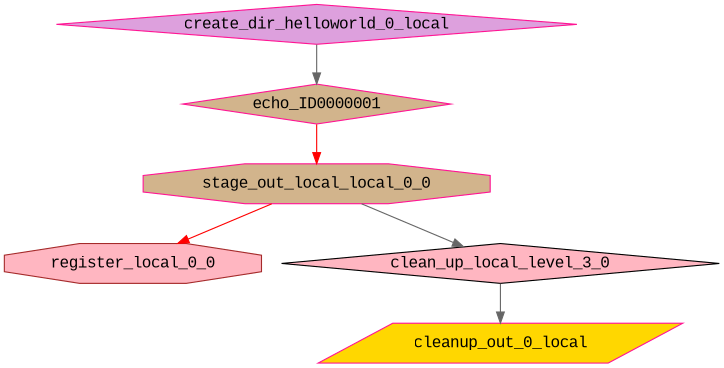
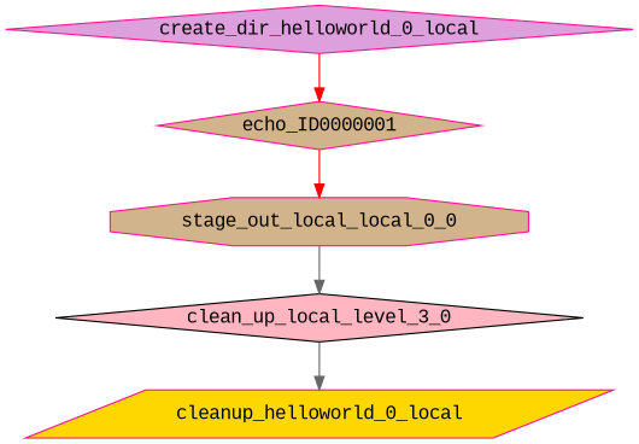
  digraph {
    fontname="Liberation Mono"
    node [color=deeppink fillcolor=tan fontname="Liberation Mono" shape=diamond style=filled]
    edge [arrowhead=normal arrowsize=1.0 color=red fontname="Liberation Mono"]
    n1 [fillcolor=plum label=create_dir_helloworld_0_local]
    n2 [label=echo_ID0000001]
    n3 [label=stage_out_local_local_0_0 shape=octagon]
-   n4 [color=brown fillcolor=lightpink label=register_local_0_0 shape=octagon]
    n5 [color=black fillcolor=lightpink label=clean_up_local_level_3_0]
-   n6 [fillcolor=gold label=cleanup_out_0_local shape=parallelogram]
-   n1 -> n2 [color=gray40]
+   n6 [fillcolor=gold label=cleanup_helloworld_0_local shape=parallelogram]
+   n1 -> n2
    n2 -> n3
-   n3 -> n4
    n3 -> n5 [color=gray40]
    n5 -> n6 [color=gray40]
  }
